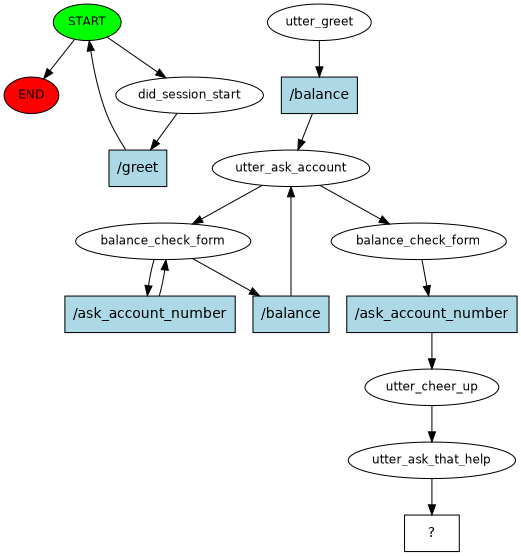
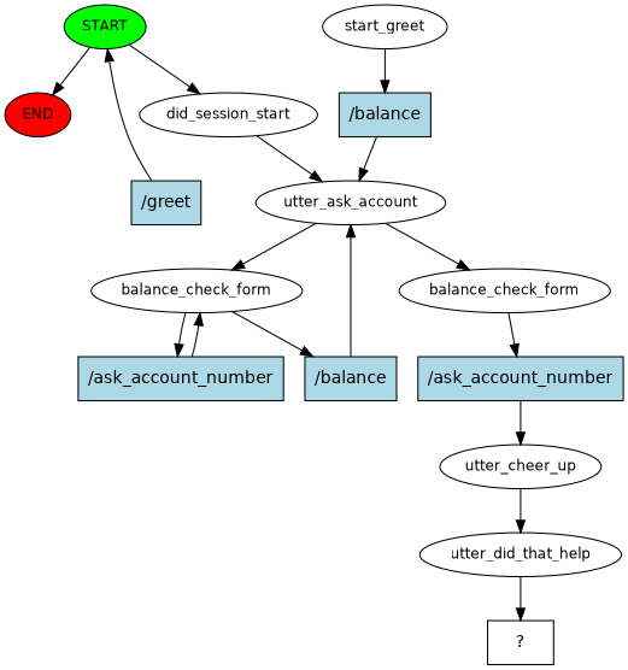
  digraph {
    fontname="DejaVu Sans"
    node [fontname="DejaVu Sans" fontsize=12]
    edge [fontname="DejaVu Sans"]
    n1 [fillcolor=green label=START style=filled]
    n2 [fillcolor=red label=END style=filled]
    n3 [label=did_session_start]
    n4 [fillcolor=lightblue label="/greet" shape=rect style=filled fontsize=""]
-   n5 [label=utter_greet]
+   n5 [label=start_greet]
    n6 [fillcolor=lightblue label="/balance" shape=rect style=filled fontsize=""]
    n7 [label=utter_ask_account]
    n8 [label=balance_check_form]
    n9 [label=balance_check_form]
    n10 [fillcolor=lightblue label="/balance" shape=rect style=filled fontsize=""]
    n11 [fillcolor=lightblue label="/ask_account_number" shape=rect style=filled fontsize=""]
    n12 [fillcolor=lightblue label="/ask_account_number" shape=rect style=filled fontsize=""]
    n13 [label=utter_cheer_up]
-   n14 [label=utter_ask_that_help]
+   n14 [label=utter_did_that_help]
    n15 [label="  ?  " shape=rect fontsize=""]
    n1 -> n2
    n1 -> n3
-   n3 -> n4
+   n3 -> n7
    n4 -> n1
    n5 -> n6
    n6 -> n7
    n7 -> n8
    n7 -> n9
    n8 -> n10
    n8 -> n11
    n9 -> n12
    n10 -> n7
    n11 -> n8
    n12 -> n13
    n13 -> n14
    n14 -> n15
  }
